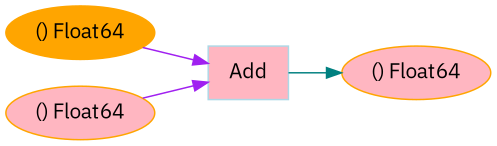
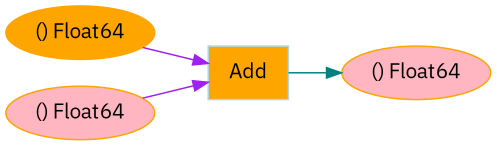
  digraph {
    rankdir=LR
    fontname="IBM Plex Sans"
    node [color=orange style=filled fillcolor=lightpink fontname="IBM Plex Sans"]
    edge [color=purple fontname="IBM Plex Sans"]
    n1 [label="() Float64"]
-   n2 [color=lightblue label=Add shape=box]
+   n2 [color=lightblue label=Add shape=box fillcolor=orange]
    n3 [label="() Float64" fillcolor=orange]
    n4 [label="() Float64"]
    n2 -> n1 [color=teal]
    n3 -> n2
    n4 -> n2
  }
